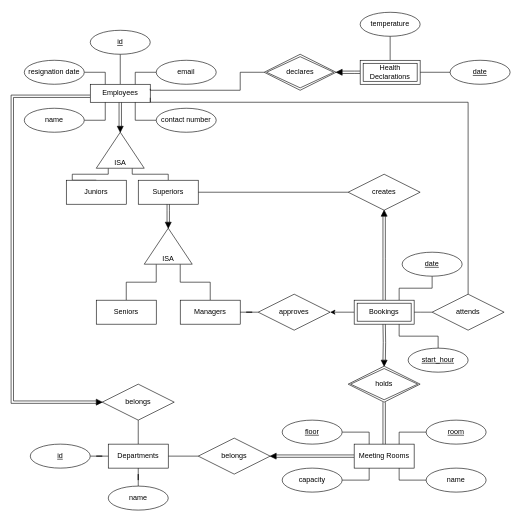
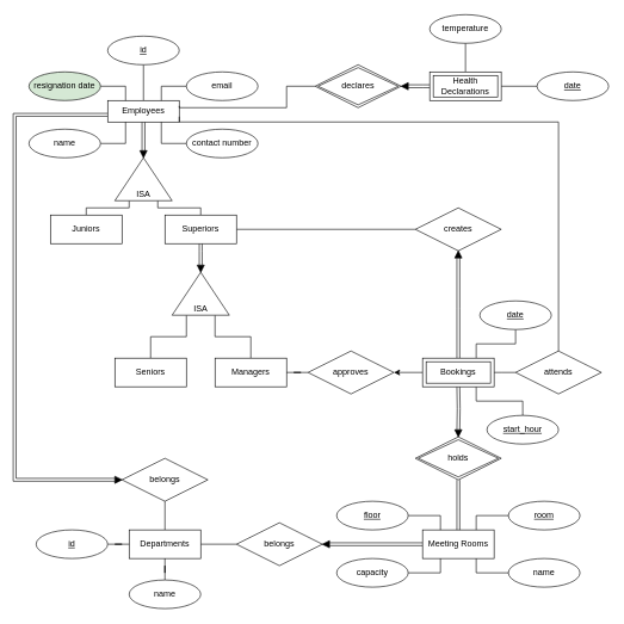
  <mxCell id="0" />
  <mxCell id="1" parent="0" />
  <mxCell id="2" style="edgeStyle=orthogonalEdgeStyle;rounded=0;orthogonalLoop=1;jettySize=auto;html=1;entryX=0;entryY=0.25;entryDx=0;entryDy=0;endArrow=none;endFill=0;" parent="1" source="3" target="48" edge="1"><mxGeometry relative="1" as="geometry" /></mxCell>
  <mxCell id="3" value="Seniors" style="whiteSpace=wrap;html=1;align=center;" parent="1" vertex="1"><mxGeometry x="160" y="500" width="100" height="40" as="geometry" /></mxCell>
  <mxCell id="4" style="edgeStyle=orthogonalEdgeStyle;rounded=0;orthogonalLoop=1;jettySize=auto;html=1;exitX=0.5;exitY=0;exitDx=0;exitDy=0;entryX=0;entryY=0.25;entryDx=0;entryDy=0;endArrow=none;endFill=0;" parent="1" source="5" target="21" edge="1"><mxGeometry relative="1" as="geometry"><Array as="points"><mxPoint x="120" y="290" /><mxPoint x="180" y="290" /></Array></mxGeometry></mxCell>
- <mxCell id="5" value="Juniors" style="whiteSpace=wrap;html=1;align=center;" parent="1" vertex="1"><mxGeometry x="110" y="300" width="100" height="40" as="geometry" /></mxCell>
+ <mxCell id="5" value="Juniors" style="whiteSpace=wrap;html=1;align=center;" parent="1" vertex="1"><mxGeometry x="70" y="300" width="100" height="40" as="geometry" /></mxCell>
  <mxCell id="6" style="edgeStyle=orthogonalEdgeStyle;rounded=0;orthogonalLoop=1;jettySize=auto;html=1;entryX=0;entryY=0.5;entryDx=0;entryDy=0;endArrow=none;endFill=0;shape=link;" edge="1" parent="1" source="7" target="75"><mxGeometry relative="1" as="geometry" /></mxCell>
  <mxCell id="7" value="Meeting Rooms" style="whiteSpace=wrap;html=1;align=center;" parent="1" vertex="1"><mxGeometry x="590" y="740" width="100" height="40" as="geometry" /></mxCell>
  <mxCell id="8" style="edgeStyle=orthogonalEdgeStyle;rounded=0;orthogonalLoop=1;jettySize=auto;html=1;entryX=0.5;entryY=1;entryDx=0;entryDy=0;endArrow=none;endFill=0;" edge="1" parent="1" source="10" target="58"><mxGeometry relative="1" as="geometry" /></mxCell>
  <mxCell id="9" style="edgeStyle=orthogonalEdgeStyle;rounded=0;orthogonalLoop=1;jettySize=auto;html=1;entryX=0;entryY=0.5;entryDx=0;entryDy=0;endArrow=none;endFill=0;" edge="1" parent="1" source="10" target="74"><mxGeometry relative="1" as="geometry" /></mxCell>
  <mxCell id="10" value="Departments" style="whiteSpace=wrap;html=1;align=center;" parent="1" vertex="1"><mxGeometry x="180" y="740" width="100" height="40" as="geometry" /></mxCell>
  <mxCell id="11" style="edgeStyle=orthogonalEdgeStyle;rounded=0;orthogonalLoop=1;jettySize=auto;html=1;entryX=0;entryY=0.5;entryDx=0;entryDy=0;endArrow=none;endFill=0;shape=link;" edge="1" parent="1" source="14" target="73"><mxGeometry relative="1" as="geometry" /></mxCell>
  <mxCell id="12" value="" style="edgeStyle=orthogonalEdgeStyle;rounded=0;orthogonalLoop=1;jettySize=auto;html=1;endArrow=none;endFill=0;" edge="1" parent="1" source="14" target="32"><mxGeometry relative="1" as="geometry" /></mxCell>
  <mxCell id="13" style="edgeStyle=orthogonalEdgeStyle;rounded=0;orthogonalLoop=1;jettySize=auto;html=1;endArrow=none;endFill=0;shape=link;entryX=0;entryY=0.5;entryDx=0;entryDy=0;" edge="1" parent="1" source="14" target="76"><mxGeometry relative="1" as="geometry"><mxPoint y="660" as="targetPoint" x="10" /><Array as="points"><mxPoint x="20" y="160" /><mxPoint x="20" y="670" /></Array></mxGeometry></mxCell>
  <mxCell id="14" value="Employees" style="whiteSpace=wrap;html=1;align=center;" parent="1" vertex="1"><mxGeometry x="150" y="140" width="100" height="30" as="geometry" /></mxCell>
  <mxCell id="15" style="edgeStyle=orthogonalEdgeStyle;rounded=0;orthogonalLoop=1;jettySize=auto;html=1;entryX=0;entryY=0.75;entryDx=0;entryDy=0;endArrow=none;endFill=0;" parent="1" source="16" target="48" edge="1"><mxGeometry relative="1" as="geometry" /></mxCell>
  <mxCell id="16" value="Managers" style="whiteSpace=wrap;html=1;align=center;" parent="1" vertex="1"><mxGeometry x="300" y="500" width="100" height="40" as="geometry" /></mxCell>
  <mxCell id="17" style="edgeStyle=orthogonalEdgeStyle;rounded=0;orthogonalLoop=1;jettySize=auto;html=1;exitX=0.5;exitY=0;exitDx=0;exitDy=0;entryX=0;entryY=0.75;entryDx=0;entryDy=0;endArrow=none;endFill=0;" parent="1" source="20" target="21" edge="1"><mxGeometry relative="1" as="geometry"><Array as="points"><mxPoint x="280" y="290" /><mxPoint x="220" y="290" /></Array></mxGeometry></mxCell>
  <mxCell id="18" style="edgeStyle=orthogonalEdgeStyle;rounded=0;orthogonalLoop=1;jettySize=auto;html=1;entryX=0;entryY=0.5;entryDx=0;entryDy=0;endArrow=none;endFill=0;" parent="1" source="20" target="62" edge="1"><mxGeometry relative="1" as="geometry" /></mxCell>
  <mxCell id="19" style="edgeStyle=orthogonalEdgeStyle;shape=link;rounded=0;orthogonalLoop=1;jettySize=auto;html=1;entryX=0;entryY=0.5;entryDx=0;entryDy=0;endArrow=none;endFill=0;" edge="1" parent="1" source="20" target="72"><mxGeometry relative="1" as="geometry" /></mxCell>
  <mxCell id="20" value="Superiors" style="whiteSpace=wrap;html=1;align=center;" parent="1" vertex="1"><mxGeometry x="230" y="300" width="100" height="40" as="geometry" /></mxCell>
  <mxCell id="21" value="ISA" style="triangle;whiteSpace=wrap;html=1;align=center;direction=north;verticalAlign=bottom;" parent="1" vertex="1"><mxGeometry x="160" y="220" width="80" height="60" as="geometry" /></mxCell>
  <mxCell id="22" value="" style="edgeStyle=orthogonalEdgeStyle;rounded=0;orthogonalLoop=1;jettySize=auto;html=1;endArrow=none;endFill=0;" parent="1" source="23" target="10" edge="1"><mxGeometry relative="1" as="geometry" /></mxCell>
  <mxCell id="23" value="id" style="ellipse;whiteSpace=wrap;html=1;align=center;fontStyle=4" parent="1" vertex="1"><mxGeometry x="50" y="740" width="100" height="40" as="geometry" /></mxCell>
  <mxCell id="24" value="" style="edgeStyle=orthogonalEdgeStyle;rounded=0;orthogonalLoop=1;jettySize=auto;html=1;endArrow=none;endFill=0;" parent="1" source="25" target="10" edge="1"><mxGeometry relative="1" as="geometry" /></mxCell>
  <mxCell id="25" value="name" style="ellipse;whiteSpace=wrap;html=1;align=center;" parent="1" vertex="1"><mxGeometry x="180" y="810" width="100" height="40" as="geometry" /></mxCell>
  <mxCell id="26" style="edgeStyle=orthogonalEdgeStyle;rounded=0;orthogonalLoop=1;jettySize=auto;html=1;entryX=0.25;entryY=1;entryDx=0;entryDy=0;endArrow=none;endFill=0;" parent="1" source="27" target="14" edge="1"><mxGeometry relative="1" as="geometry" /></mxCell>
  <mxCell id="27" value="name" style="ellipse;whiteSpace=wrap;html=1;align=center;" parent="1" vertex="1"><mxGeometry x="40" y="180" width="100" height="40" as="geometry" /></mxCell>
  <mxCell id="28" style="edgeStyle=orthogonalEdgeStyle;rounded=0;orthogonalLoop=1;jettySize=auto;html=1;exitX=0;exitY=0.5;exitDx=0;exitDy=0;entryX=0.75;entryY=1;entryDx=0;entryDy=0;endArrow=none;endFill=0;" parent="1" source="29" target="14" edge="1"><mxGeometry relative="1" as="geometry" /></mxCell>
  <mxCell id="29" value="contact number" style="ellipse;whiteSpace=wrap;html=1;align=center;" parent="1" vertex="1"><mxGeometry x="260" y="180" width="100" height="40" as="geometry" /></mxCell>
  <mxCell id="30" style="edgeStyle=orthogonalEdgeStyle;rounded=0;orthogonalLoop=1;jettySize=auto;html=1;entryX=0.75;entryY=0;entryDx=0;entryDy=0;endArrow=none;endFill=0;" parent="1" source="31" target="14" edge="1"><mxGeometry relative="1" as="geometry" /></mxCell>
  <mxCell id="31" value="email" style="ellipse;whiteSpace=wrap;html=1;align=center;" parent="1" vertex="1"><mxGeometry x="260" y="100" width="100" height="40" as="geometry" /></mxCell>
  <mxCell id="32" value="id" style="ellipse;whiteSpace=wrap;html=1;align=center;fontStyle=4" parent="1" vertex="1"><mxGeometry x="150" y="50" width="100" height="40" as="geometry" /></mxCell>
  <mxCell id="33" style="edgeStyle=orthogonalEdgeStyle;rounded=0;orthogonalLoop=1;jettySize=auto;html=1;entryX=0.75;entryY=1;entryDx=0;entryDy=0;endArrow=none;endFill=0;" parent="1" source="34" target="7" edge="1"><mxGeometry relative="1" as="geometry" /></mxCell>
  <mxCell id="34" value="name" style="ellipse;whiteSpace=wrap;html=1;align=center;" parent="1" vertex="1"><mxGeometry x="710" y="780" width="100" height="40" as="geometry" /></mxCell>
  <mxCell id="35" style="edgeStyle=orthogonalEdgeStyle;rounded=0;orthogonalLoop=1;jettySize=auto;html=1;entryX=0.75;entryY=0;entryDx=0;entryDy=0;endArrow=none;endFill=0;" parent="1" source="36" target="7" edge="1"><mxGeometry relative="1" as="geometry" /></mxCell>
  <mxCell id="36" value="room" style="ellipse;whiteSpace=wrap;html=1;align=center;fontStyle=4" parent="1" vertex="1"><mxGeometry x="710" y="700" width="100" height="40" as="geometry" /></mxCell>
  <mxCell id="37" style="edgeStyle=orthogonalEdgeStyle;rounded=0;orthogonalLoop=1;jettySize=auto;html=1;entryX=0.25;entryY=0;entryDx=0;entryDy=0;endArrow=none;endFill=0;" parent="1" source="38" target="7" edge="1"><mxGeometry relative="1" as="geometry" /></mxCell>
  <mxCell id="38" value="floor" style="ellipse;whiteSpace=wrap;html=1;align=center;fontStyle=4" parent="1" vertex="1"><mxGeometry x="470" y="700" width="100" height="40" as="geometry" /></mxCell>
  <mxCell id="39" style="edgeStyle=orthogonalEdgeStyle;rounded=0;orthogonalLoop=1;jettySize=auto;html=1;entryX=0.25;entryY=1;entryDx=0;entryDy=0;endArrow=none;endFill=0;" parent="1" source="40" target="7" edge="1"><mxGeometry relative="1" as="geometry" /></mxCell>
  <mxCell id="40" value="capacity" style="ellipse;whiteSpace=wrap;html=1;align=center;" parent="1" vertex="1"><mxGeometry x="470" y="780" width="100" height="40" as="geometry" /></mxCell>
  <mxCell id="41" style="edgeStyle=orthogonalEdgeStyle;rounded=0;orthogonalLoop=1;jettySize=auto;html=1;entryX=0.75;entryY=0;entryDx=0;entryDy=0;endArrow=none;endFill=0;" parent="1" source="42" target="69" edge="1"><mxGeometry relative="1" as="geometry" /></mxCell>
  <mxCell id="42" value="date" style="ellipse;whiteSpace=wrap;html=1;align=center;fontStyle=4" parent="1" vertex="1"><mxGeometry x="670" y="420" width="100" height="40" as="geometry" /></mxCell>
  <mxCell id="43" style="edgeStyle=orthogonalEdgeStyle;rounded=0;orthogonalLoop=1;jettySize=auto;html=1;entryX=0.75;entryY=1;entryDx=0;entryDy=0;endArrow=none;endFill=0;" parent="1" source="44" target="69" edge="1"><mxGeometry relative="1" as="geometry" /></mxCell>
  <mxCell id="44" value="start_hour" style="ellipse;whiteSpace=wrap;html=1;align=center;fontStyle=4" parent="1" vertex="1"><mxGeometry x="680" y="580" width="100" height="40" as="geometry" /></mxCell>
  <mxCell id="45" value="" style="edgeStyle=orthogonalEdgeStyle;rounded=0;orthogonalLoop=1;jettySize=auto;html=1;endArrow=none;endFill=0;" parent="1" source="47" edge="1"><mxGeometry relative="1" as="geometry"><mxPoint x="690" y="520" as="targetPoint" /></mxGeometry></mxCell>
  <mxCell id="46" style="edgeStyle=orthogonalEdgeStyle;rounded=0;orthogonalLoop=1;jettySize=auto;html=1;entryX=1;entryY=0.75;entryDx=0;entryDy=0;endArrow=none;endFill=0;" parent="1" source="47" target="14" edge="1"><mxGeometry relative="1" as="geometry"><Array as="points"><mxPoint x="780" y="170" /></Array></mxGeometry></mxCell>
  <mxCell id="47" value="attends" style="shape=rhombus;perimeter=rhombusPerimeter;whiteSpace=wrap;html=1;align=center;" parent="1" vertex="1"><mxGeometry x="720" y="490" width="120" height="60" as="geometry" /></mxCell>
  <mxCell id="48" value="ISA" style="triangle;whiteSpace=wrap;html=1;align=center;direction=north;verticalAlign=bottom;" parent="1" vertex="1"><mxGeometry x="240" y="380" width="80" height="60" as="geometry" /></mxCell>
  <mxCell id="49" value="" style="edgeStyle=orthogonalEdgeStyle;rounded=0;orthogonalLoop=1;jettySize=auto;html=1;endArrow=none;endFill=0;" parent="1" source="50" target="54" edge="1"><mxGeometry relative="1" as="geometry" /></mxCell>
  <mxCell id="50" value="temperature" style="ellipse;whiteSpace=wrap;html=1;align=center;" parent="1" vertex="1"><mxGeometry x="600" y="20" width="100" height="40" as="geometry" /></mxCell>
  <mxCell id="51" value="" style="edgeStyle=orthogonalEdgeStyle;rounded=0;orthogonalLoop=1;jettySize=auto;html=1;endArrow=none;endFill=0;" parent="1" source="52" target="54" edge="1"><mxGeometry relative="1" as="geometry" /></mxCell>
  <mxCell id="52" value="date" style="ellipse;whiteSpace=wrap;html=1;align=center;fontStyle=4" parent="1" vertex="1"><mxGeometry x="750" y="100" width="100" height="40" as="geometry" /></mxCell>
  <mxCell id="53" style="edgeStyle=orthogonalEdgeStyle;rounded=0;orthogonalLoop=1;jettySize=auto;html=1;entryX=0;entryY=0.5;entryDx=0;entryDy=0;endArrow=none;endFill=0;shape=link;" parent="1" source="54" target="57" edge="1"><mxGeometry relative="1" as="geometry" /></mxCell>
  <mxCell id="54" value="Health Declarations" style="shape=ext;margin=3;double=1;whiteSpace=wrap;html=1;align=center;fillColor=#ffffff;" parent="1" vertex="1"><mxGeometry x="600" y="100" width="100" height="40" as="geometry" /></mxCell>
  <mxCell id="55" style="edgeStyle=orthogonalEdgeStyle;rounded=0;orthogonalLoop=1;jettySize=auto;html=1;entryX=1;entryY=0.25;entryDx=0;entryDy=0;endArrow=none;endFill=0;" parent="1" source="56" target="14" edge="1"><mxGeometry relative="1" as="geometry"><Array as="points"><mxPoint x="400" y="120" /><mxPoint x="400" y="150" /></Array></mxGeometry></mxCell>
  <mxCell id="56" value="declares" style="shape=rhombus;double=1;perimeter=rhombusPerimeter;whiteSpace=wrap;html=1;align=center;fillColor=#ffffff;" parent="1" vertex="1"><mxGeometry x="440" y="90" width="120" height="60" as="geometry" /></mxCell>
  <mxCell id="57" value="" style="triangle;whiteSpace=wrap;html=1;align=center;direction=west;fillColor=#000000;" parent="1" vertex="1"><mxGeometry x="560" y="115" width="10" height="10" as="geometry" /></mxCell>
  <mxCell id="58" value="belongs" style="shape=rhombus;perimeter=rhombusPerimeter;whiteSpace=wrap;html=1;align=center;fillColor=#FFFFFF;" parent="1" vertex="1"><mxGeometry x="170" y="640" width="120" height="60" as="geometry" /></mxCell>
  <mxCell id="59" style="edgeStyle=orthogonalEdgeStyle;rounded=0;orthogonalLoop=1;jettySize=auto;html=1;entryX=0;entryY=0.5;entryDx=0;entryDy=0;endArrow=none;endFill=0;shape=link;" parent="1" target="65" edge="1"><mxGeometry relative="1" as="geometry"><mxPoint x="640" y="540" as="sourcePoint" /></mxGeometry></mxCell>
  <mxCell id="60" value="" style="edgeStyle=orthogonalEdgeStyle;rounded=0;orthogonalLoop=1;jettySize=auto;html=1;endArrow=none;endFill=0;" parent="1" source="61" target="16" edge="1"><mxGeometry relative="1" as="geometry" /></mxCell>
  <mxCell id="61" value="approves" style="shape=rhombus;perimeter=rhombusPerimeter;whiteSpace=wrap;html=1;align=center;fillColor=#FFFFFF;" parent="1" vertex="1"><mxGeometry x="430" y="490" width="120" height="60" as="geometry" /></mxCell>
  <mxCell id="62" value="creates" style="shape=rhombus;perimeter=rhombusPerimeter;whiteSpace=wrap;html=1;align=center;fillColor=#FFFFFF;" parent="1" vertex="1"><mxGeometry x="580" y="290" width="120" height="60" as="geometry" /></mxCell>
  <mxCell id="63" style="edgeStyle=orthogonalEdgeStyle;shape=link;rounded=0;orthogonalLoop=1;jettySize=auto;html=1;entryX=0.5;entryY=0;entryDx=0;entryDy=0;endArrow=none;endFill=0;" parent="1" source="64" edge="1"><mxGeometry relative="1" as="geometry"><mxPoint x="640" y="500" as="targetPoint" /></mxGeometry></mxCell>
  <mxCell id="64" value="" style="triangle;whiteSpace=wrap;html=1;align=center;direction=north;fillColor=#000000;" parent="1" vertex="1"><mxGeometry x="635" y="350" width="10" height="10" as="geometry" /></mxCell>
  <mxCell id="65" value="" style="triangle;whiteSpace=wrap;html=1;align=center;direction=south;fillColor=#000000;" parent="1" vertex="1"><mxGeometry x="635" y="600" width="10" height="10" as="geometry" /></mxCell>
  <mxCell id="66" style="edgeStyle=orthogonalEdgeStyle;shape=link;rounded=0;orthogonalLoop=1;jettySize=auto;html=1;entryX=0.5;entryY=0;entryDx=0;entryDy=0;endArrow=none;endFill=0;" parent="1" source="67" target="7" edge="1"><mxGeometry relative="1" as="geometry" /></mxCell>
  <mxCell id="67" value="holds" style="shape=rhombus;double=1;perimeter=rhombusPerimeter;whiteSpace=wrap;html=1;align=center;fillColor=#FFFFFF;" parent="1" vertex="1"><mxGeometry x="580" y="610" width="120" height="60" as="geometry" /></mxCell>
  <mxCell id="68" value="" style="edgeStyle=orthogonalEdgeStyle;rounded=0;orthogonalLoop=1;jettySize=auto;html=1;" edge="1" parent="1" source="69" target="61"><mxGeometry relative="1" as="geometry" /></mxCell>
  <mxCell id="69" value="Bookings" style="shape=ext;margin=3;double=1;whiteSpace=wrap;html=1;align=center;fillColor=#FFFFFF;" parent="1" vertex="1"><mxGeometry x="590" y="500" width="100" height="40" as="geometry" /></mxCell>
  <mxCell id="70" style="edgeStyle=orthogonalEdgeStyle;rounded=0;orthogonalLoop=1;jettySize=auto;html=1;entryX=0.25;entryY=0;entryDx=0;entryDy=0;endArrow=none;endFill=0;" edge="1" parent="1" source="71" target="14"><mxGeometry relative="1" as="geometry" /></mxCell>
- <mxCell id="71" value="resignation date" style="ellipse;whiteSpace=wrap;html=1;align=center;fontStyle=0" parent="1" vertex="1"><mxGeometry x="40" y="100" width="100" height="40" as="geometry" /></mxCell>
+ <mxCell id="71" value="resignation date" style="ellipse;whiteSpace=wrap;html=1;align=center;fontStyle=0;fillColor=#d5e8d4;" parent="1" vertex="1"><mxGeometry x="40" y="100" width="100" height="40" as="geometry" /></mxCell>
  <mxCell id="72" value="" style="triangle;whiteSpace=wrap;html=1;align=center;direction=south;fillColor=#000000;" vertex="1" parent="1"><mxGeometry x="275" y="370" width="10" height="10" as="geometry" /></mxCell>
  <mxCell id="73" value="" style="triangle;whiteSpace=wrap;html=1;align=center;direction=south;fillColor=#000000;" vertex="1" parent="1"><mxGeometry x="195" y="210" width="10" height="10" as="geometry" /></mxCell>
  <mxCell id="74" value="belongs" style="shape=rhombus;perimeter=rhombusPerimeter;whiteSpace=wrap;html=1;align=center;fillColor=#FFFFFF;" vertex="1" parent="1"><mxGeometry x="330" y="730" width="120" height="60" as="geometry" /></mxCell>
  <mxCell id="75" value="" style="triangle;whiteSpace=wrap;html=1;align=center;direction=west;fillColor=#000000;" vertex="1" parent="1"><mxGeometry x="450" y="755" width="10" height="10" as="geometry" /></mxCell>
  <mxCell id="76" value="" style="triangle;whiteSpace=wrap;html=1;align=center;direction=east;fillColor=#000000;" vertex="1" parent="1"><mxGeometry x="160" y="665" width="10" height="10" as="geometry" /></mxCell>
